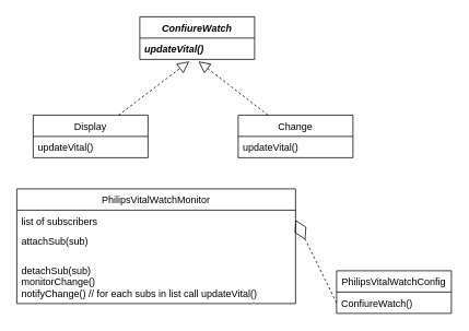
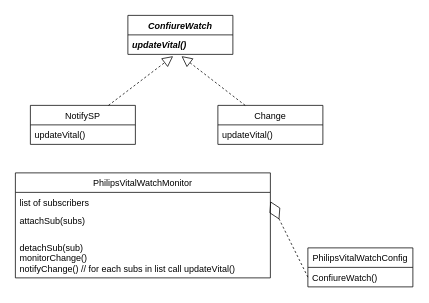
  <mxCell id="0" />
  <mxCell id="1" parent="0" />
- <mxCell id="2" value="Display" style="swimlane;fontStyle=0;childLayout=stackLayout;horizontal=1;startSize=26;fillColor=none;horizontalStack=0;resizeParent=1;resizeParentMax=0;resizeLast=0;collapsible=1;marginBottom=0;" parent="1" vertex="1"><mxGeometry x="40" y="140" width="140" height="52" as="geometry" /></mxCell>
+ <mxCell id="2" value="NotifySP" style="swimlane;fontStyle=0;childLayout=stackLayout;horizontal=1;startSize=26;fillColor=none;horizontalStack=0;resizeParent=1;resizeParentMax=0;resizeLast=0;collapsible=1;marginBottom=0;" parent="1" vertex="1"><mxGeometry x="40" y="140" width="140" height="52" as="geometry" /></mxCell>
  <mxCell id="3" value="updateVital()" style="text;strokeColor=none;fillColor=none;align=left;verticalAlign=top;spacingLeft=4;spacingRight=4;overflow=hidden;rotatable=0;points=[[0,0.5],[1,0.5]];portConstraint=eastwest;" parent="2" vertex="1"><mxGeometry y="26" width="140" height="26" as="geometry" /></mxCell>
  <mxCell id="4" value="Change" style="swimlane;fontStyle=0;childLayout=stackLayout;horizontal=1;startSize=26;fillColor=none;horizontalStack=0;resizeParent=1;resizeParentMax=0;resizeLast=0;collapsible=1;marginBottom=0;" parent="1" vertex="1"><mxGeometry x="290" y="140" width="140" height="52" as="geometry" /></mxCell>
  <mxCell id="5" value="updateVital()" style="text;strokeColor=none;fillColor=none;align=left;verticalAlign=top;spacingLeft=4;spacingRight=4;overflow=hidden;rotatable=0;points=[[0,0.5],[1,0.5]];portConstraint=eastwest;" parent="4" vertex="1"><mxGeometry y="26" width="140" height="26" as="geometry" /></mxCell>
  <mxCell id="6" value="PhilipsVitalWatchMonitor" style="swimlane;fontStyle=0;childLayout=stackLayout;horizontal=1;startSize=26;fillColor=none;horizontalStack=0;resizeParent=1;resizeParentMax=0;resizeLast=0;collapsible=1;marginBottom=0;" parent="1" vertex="1"><mxGeometry x="20" y="230" width="340" height="140" as="geometry" /></mxCell>
  <mxCell id="7" value="list of subscribers&#10;&#10;NotifySP20Change()&#10;&#10;" style="text;strokeColor=none;fillColor=none;align=left;verticalAlign=top;spacingLeft=4;spacingRight=4;overflow=hidden;rotatable=0;points=[[0,0.5],[1,0.5]];portConstraint=eastwest;" parent="6" vertex="1"><mxGeometry y="26" width="340" height="24" as="geometry" /></mxCell>
- <mxCell id="8" value="attachSub(sub)" style="text;strokeColor=none;fillColor=none;align=left;verticalAlign=top;spacingLeft=4;spacingRight=4;overflow=hidden;rotatable=0;points=[[0,0.5],[1,0.5]];portConstraint=eastwest;" parent="6" vertex="1"><mxGeometry y="50" width="340" height="36" as="geometry" /></mxCell>
+ <mxCell id="8" value="attachSub(subs)" style="text;strokeColor=none;fillColor=none;align=left;verticalAlign=top;spacingLeft=4;spacingRight=4;overflow=hidden;rotatable=0;points=[[0,0.5],[1,0.5]];portConstraint=eastwest;" parent="6" vertex="1"><mxGeometry y="50" width="340" height="36" as="geometry" /></mxCell>
  <mxCell id="9" value="detachSub(sub)&#10;monitorChange()&#10;notifyChange() // for each subs in list call updateVital()" style="text;strokeColor=none;fillColor=none;align=left;verticalAlign=top;spacingLeft=4;spacingRight=4;overflow=hidden;rotatable=0;points=[[0,0.5],[1,0.5]];portConstraint=eastwest;" parent="6" vertex="1"><mxGeometry y="86" width="340" height="54" as="geometry" /></mxCell>
  <mxCell id="10" value="PhilipsVitalWatchConfig" style="swimlane;fontStyle=0;childLayout=stackLayout;horizontal=1;startSize=26;fillColor=none;horizontalStack=0;resizeParent=1;resizeParentMax=0;resizeLast=0;collapsible=1;marginBottom=0;" parent="1" vertex="1"><mxGeometry x="410" y="330" width="140" height="52" as="geometry" /></mxCell>
  <mxCell id="11" value="ConfiureWatch()" style="text;strokeColor=none;fillColor=none;align=left;verticalAlign=top;spacingLeft=4;spacingRight=4;overflow=hidden;rotatable=0;points=[[0,0.5],[1,0.5]];portConstraint=eastwest;" parent="10" vertex="1"><mxGeometry y="26" width="140" height="26" as="geometry" /></mxCell>
  <mxCell id="12" value="" style="endArrow=diamondThin;endFill=0;endSize=24;html=1;rounded=0;exitX=0;exitY=0.5;exitDx=0;exitDy=0;entryX=1;entryY=0.5;entryDx=0;entryDy=0;dashed=1;" parent="1" source="11" target="7" edge="1"><mxGeometry width="160" relative="1" as="geometry"><mxPoint x="190" y="350" as="sourcePoint" /><mxPoint x="300" y="340" as="targetPoint" /></mxGeometry></mxCell>
  <mxCell id="13" value="ConfiureWatch" style="swimlane;fontStyle=3;childLayout=stackLayout;horizontal=1;startSize=26;fillColor=none;horizontalStack=0;resizeParent=1;resizeParentMax=0;resizeLast=0;collapsible=1;marginBottom=0;" parent="1" vertex="1"><mxGeometry x="170" y="20" width="140" height="52" as="geometry" /></mxCell>
  <mxCell id="14" value="updateVital()" style="text;strokeColor=none;fillColor=none;align=left;verticalAlign=top;spacingLeft=4;spacingRight=4;overflow=hidden;rotatable=0;points=[[0,0.5],[1,0.5]];portConstraint=eastwest;fontStyle=3" parent="13" vertex="1"><mxGeometry y="26" width="140" height="26" as="geometry" /></mxCell>
  <mxCell id="15" value="" style="endArrow=block;dashed=1;endFill=0;endSize=12;html=1;rounded=0;entryX=0.431;entryY=1.092;entryDx=0;entryDy=0;entryPerimeter=0;" parent="1" source="2" target="14" edge="1"><mxGeometry width="160" relative="1" as="geometry"><mxPoint x="190" y="210" as="sourcePoint" /><mxPoint x="350" y="210" as="targetPoint" /></mxGeometry></mxCell>
  <mxCell id="16" value="" style="endArrow=block;dashed=1;endFill=0;endSize=12;html=1;rounded=0;entryX=0.511;entryY=1.092;entryDx=0;entryDy=0;entryPerimeter=0;" parent="1" source="4" target="14" edge="1"><mxGeometry width="160" relative="1" as="geometry"><mxPoint x="187.999" y="160" as="sourcePoint" /><mxPoint x="240.34" y="84.392" as="targetPoint" /></mxGeometry></mxCell>
